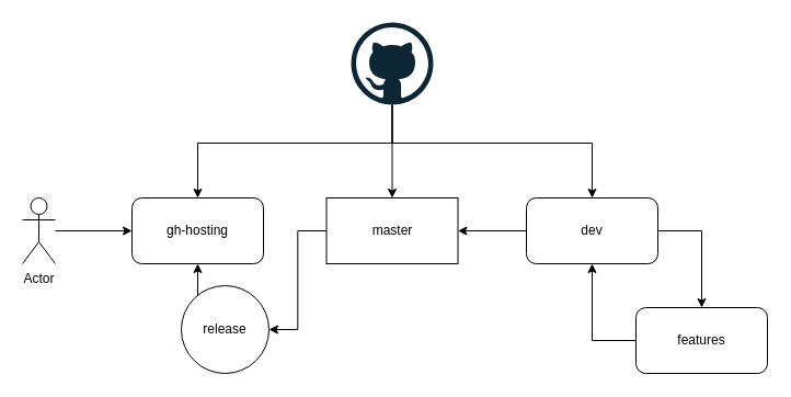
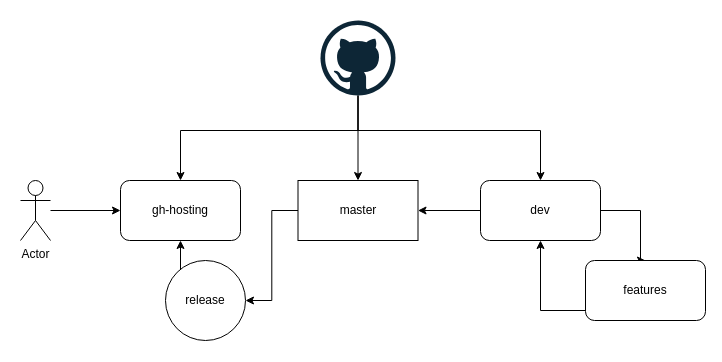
  <mxCell id="0" />
  <mxCell id="1" parent="0" />
  <mxCell id="2" style="edgeStyle=orthogonalEdgeStyle;rounded=0;orthogonalLoop=1;jettySize=auto;html=1;" edge="1" parent="1" source="5" target="8"><mxGeometry relative="1" as="geometry"><Array as="points"><mxPoint x="358" y="130" /><mxPoint x="180" y="130" /></Array></mxGeometry></mxCell>
  <mxCell id="3" style="edgeStyle=orthogonalEdgeStyle;rounded=0;orthogonalLoop=1;jettySize=auto;html=1;" edge="1" parent="1" source="5" target="7"><mxGeometry relative="1" as="geometry" /></mxCell>
  <mxCell id="4" style="edgeStyle=orthogonalEdgeStyle;rounded=0;orthogonalLoop=1;jettySize=auto;html=1;" edge="1" parent="1" source="5" target="11"><mxGeometry relative="1" as="geometry"><Array as="points"><mxPoint x="358" y="130" /><mxPoint x="540" y="130" /></Array></mxGeometry></mxCell>
  <mxCell id="5" value="" style="dashed=0;outlineConnect=0;html=1;align=center;labelPosition=center;verticalLabelPosition=bottom;verticalAlign=top;shape=mxgraph.weblogos.github" vertex="1" parent="1"><mxGeometry x="320" y="20" width="75" height="75" as="geometry" /></mxCell>
  <mxCell id="6" style="edgeStyle=orthogonalEdgeStyle;rounded=0;orthogonalLoop=1;jettySize=auto;html=1;entryX=1;entryY=0.5;entryDx=0;entryDy=0;" edge="1" parent="1" source="7" target="15"><mxGeometry relative="1" as="geometry" /></mxCell>
  <mxCell id="7" value="master" style="whiteSpace=wrap;html=1;rounded=0;" vertex="1" parent="1"><mxGeometry x="297.5" y="180" width="120" height="60" as="geometry" /></mxCell>
  <mxCell id="8" value="gh-hosting" style="rounded=1;whiteSpace=wrap;html=1;" vertex="1" parent="1"><mxGeometry x="120" y="180" width="120" height="60" as="geometry" /></mxCell>
  <mxCell id="9" style="edgeStyle=orthogonalEdgeStyle;rounded=0;orthogonalLoop=1;jettySize=auto;html=1;" edge="1" parent="1" source="11" target="7"><mxGeometry relative="1" as="geometry" /></mxCell>
  <mxCell id="10" style="edgeStyle=orthogonalEdgeStyle;rounded=0;orthogonalLoop=1;jettySize=auto;html=1;entryX=0.5;entryY=0;entryDx=0;entryDy=0;" edge="1" parent="1" source="11" target="13"><mxGeometry relative="1" as="geometry"><Array as="points"><mxPoint x="640" y="210" /></Array></mxGeometry></mxCell>
  <mxCell id="11" value="dev" style="rounded=1;whiteSpace=wrap;html=1;" vertex="1" parent="1"><mxGeometry x="480" y="180" width="120" height="60" as="geometry" /></mxCell>
  <mxCell id="12" style="edgeStyle=orthogonalEdgeStyle;rounded=0;orthogonalLoop=1;jettySize=auto;html=1;" edge="1" parent="1" source="13" target="11"><mxGeometry relative="1" as="geometry"><Array as="points"><mxPoint x="540" y="310" /></Array></mxGeometry></mxCell>
- <mxCell id="13" value="features" style="rounded=1;whiteSpace=wrap;html=1;" vertex="1" parent="1"><mxGeometry x="580" y="280" width="120" height="60" as="geometry" /></mxCell>
+ <mxCell id="13" value="features" style="rounded=1;whiteSpace=wrap;html=1;" vertex="1" parent="1"><mxGeometry x="585" y="260" width="120" height="60" as="geometry" /></mxCell>
  <mxCell id="14" style="edgeStyle=orthogonalEdgeStyle;rounded=0;orthogonalLoop=1;jettySize=auto;html=1;entryX=0.5;entryY=1;entryDx=0;entryDy=0;" edge="1" parent="1" source="15" target="8"><mxGeometry relative="1" as="geometry"><Array as="points"><mxPoint x="180" y="300" /></Array></mxGeometry></mxCell>
  <mxCell id="15" value="release" style="ellipse;whiteSpace=wrap;html=1;aspect=fixed;" vertex="1" parent="1"><mxGeometry x="165" y="260" width="80" height="80" as="geometry" /></mxCell>
  <mxCell id="16" style="edgeStyle=orthogonalEdgeStyle;rounded=0;orthogonalLoop=1;jettySize=auto;html=1;" edge="1" parent="1" source="17" target="8"><mxGeometry relative="1" as="geometry" /></mxCell>
  <mxCell id="17" value="Actor" style="shape=umlActor;verticalLabelPosition=bottom;verticalAlign=top;html=1;outlineConnect=0;" vertex="1" parent="1"><mxGeometry x="20" y="180" width="30" height="60" as="geometry" /></mxCell>
